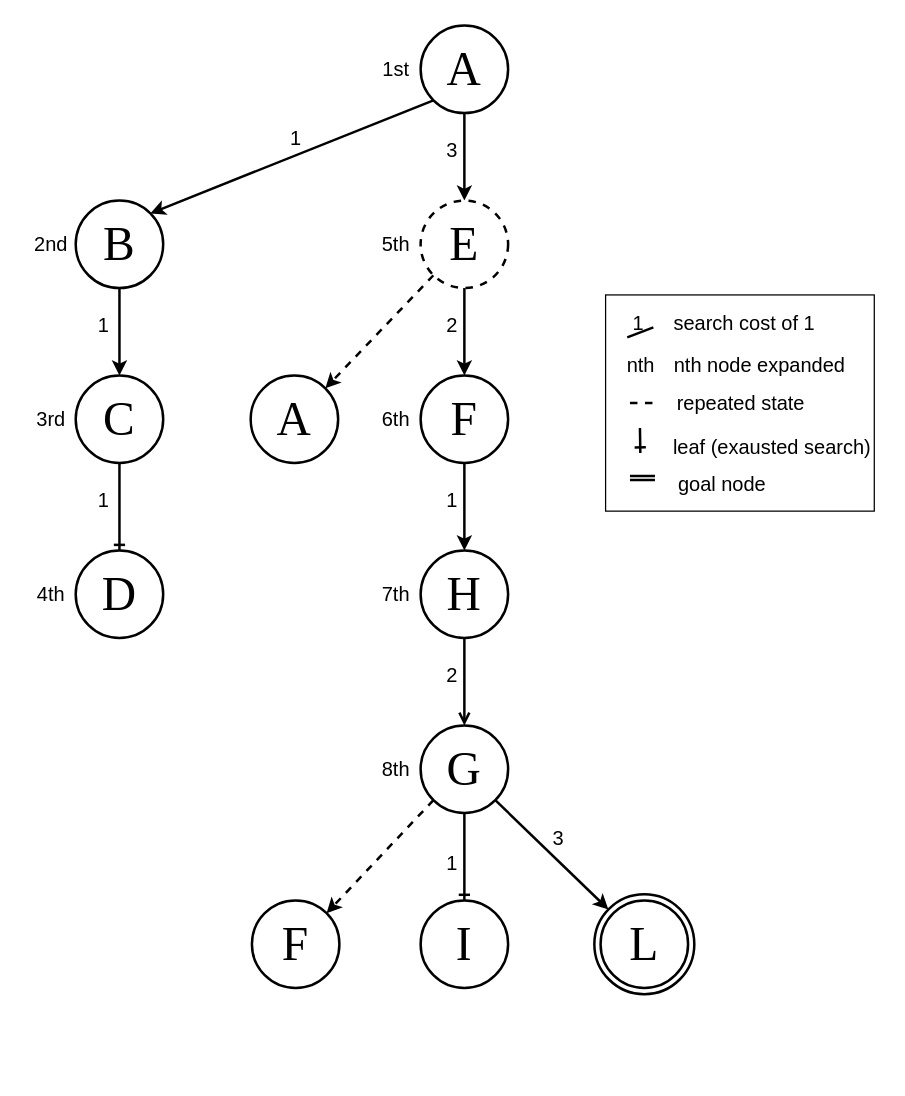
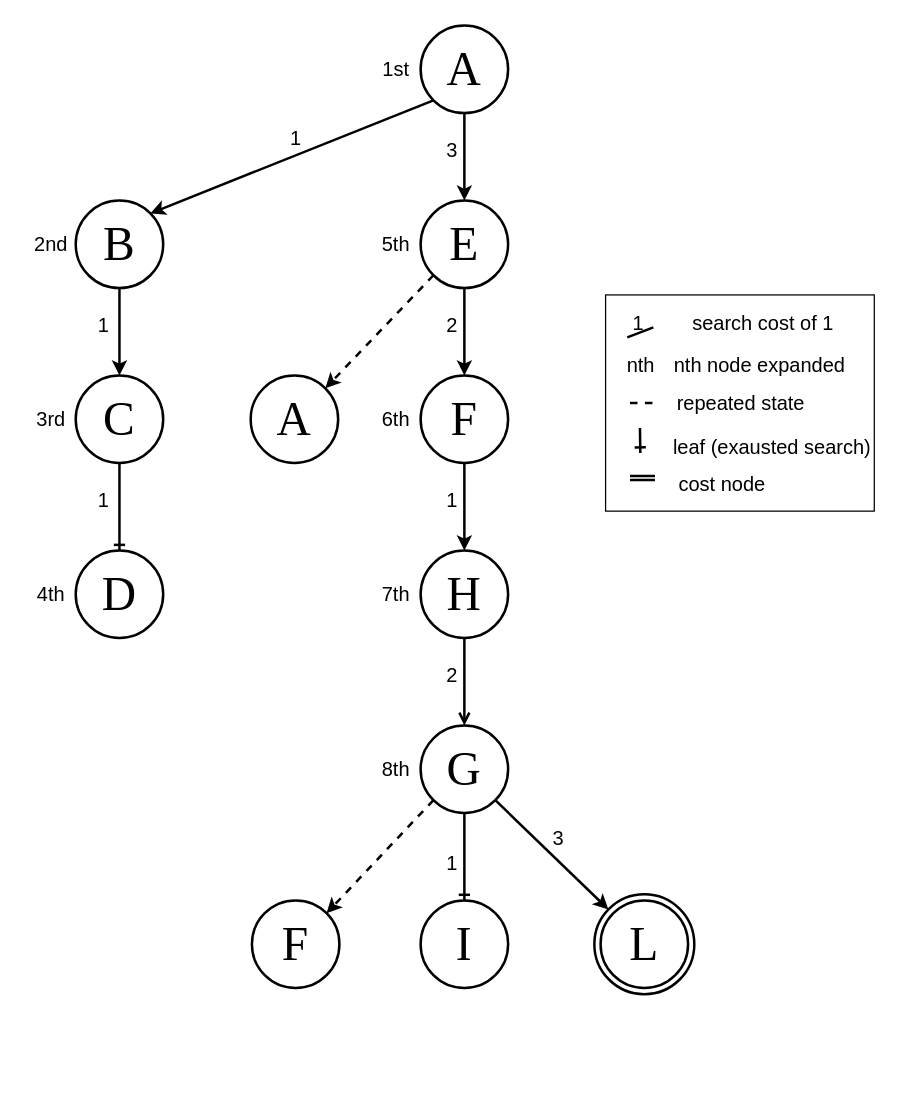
  <mxCell id="0" />
  <mxCell id="1" parent="0" />
  <mxCell id="2" style="edgeStyle=none;rounded=0;orthogonalLoop=1;jettySize=auto;html=1;exitX=0;exitY=1;exitDx=0;exitDy=0;entryX=1;entryY=0;entryDx=0;entryDy=0;strokeColor=#000000;strokeWidth=2;" parent="1" source="4" target="18" edge="1"><mxGeometry relative="1" as="geometry" /></mxCell>
  <mxCell id="3" style="edgeStyle=none;rounded=0;orthogonalLoop=1;jettySize=auto;html=1;exitX=0.5;exitY=1;exitDx=0;exitDy=0;entryX=0.5;entryY=0;entryDx=0;entryDy=0;strokeColor=#000000;strokeWidth=2;" parent="1" source="4" target="8" edge="1"><mxGeometry relative="1" as="geometry" /></mxCell>
  <mxCell id="4" value="&lt;font face=&quot;Times New Roman&quot; style=&quot;font-size: 38px&quot;&gt;A&lt;/font&gt;" style="ellipse;whiteSpace=wrap;html=1;aspect=fixed;strokeWidth=2;" parent="1" vertex="1"><mxGeometry x="336" y="20" width="70" height="70" as="geometry" /></mxCell>
  <mxCell id="5" value="&lt;font style=&quot;font-size: 16px&quot;&gt;1st&lt;/font&gt;" style="text;html=1;align=center;verticalAlign=middle;resizable=0;points=[];autosize=1;" parent="1" vertex="1"><mxGeometry x="296" y="45" width="40" height="20" as="geometry" /></mxCell>
  <mxCell id="6" style="edgeStyle=none;rounded=0;orthogonalLoop=1;jettySize=auto;html=1;exitX=0.5;exitY=1;exitDx=0;exitDy=0;entryX=0.5;entryY=0;entryDx=0;entryDy=0;strokeColor=#000000;strokeWidth=2;endArrow=classic;endFill=1;" parent="1" source="8" target="12" edge="1"><mxGeometry relative="1" as="geometry" /></mxCell>
  <mxCell id="7" style="edgeStyle=none;rounded=0;orthogonalLoop=1;jettySize=auto;html=1;exitX=0;exitY=1;exitDx=0;exitDy=0;entryX=1;entryY=0;entryDx=0;entryDy=0;strokeColor=#000000;strokeWidth=2;dashed=1;" parent="1" source="8" target="13" edge="1"><mxGeometry relative="1" as="geometry" /></mxCell>
- <mxCell id="8" value="&lt;font face=&quot;Times New Roman&quot; style=&quot;font-size: 38px&quot;&gt;E&lt;/font&gt;" style="ellipse;whiteSpace=wrap;html=1;aspect=fixed;strokeWidth=2;dashed=1;" parent="1" vertex="1"><mxGeometry x="336" y="160" width="70" height="70" as="geometry" /></mxCell>
+ <mxCell id="8" value="&lt;font face=&quot;Times New Roman&quot; style=&quot;font-size: 38px&quot;&gt;E&lt;/font&gt;" style="ellipse;whiteSpace=wrap;html=1;aspect=fixed;strokeWidth=2;" parent="1" vertex="1"><mxGeometry x="336" y="160" width="70" height="70" as="geometry" /></mxCell>
  <mxCell id="9" value="&lt;font style=&quot;font-size: 16px&quot;&gt;5th&lt;/font&gt;" style="text;html=1;align=center;verticalAlign=middle;resizable=0;points=[];autosize=1;" parent="1" vertex="1"><mxGeometry x="296" y="185" width="40" height="20" as="geometry" /></mxCell>
  <mxCell id="10" value="&lt;font style=&quot;font-size: 16px&quot;&gt;2nd&lt;/font&gt;" style="text;html=1;align=center;verticalAlign=middle;resizable=0;points=[];autosize=1;" parent="1" vertex="1"><mxGeometry x="20" y="185" width="40" height="20" as="geometry" /></mxCell>
  <mxCell id="11" style="edgeStyle=orthogonalEdgeStyle;rounded=0;orthogonalLoop=1;jettySize=auto;html=1;exitX=0.5;exitY=1;exitDx=0;exitDy=0;endArrow=classic;endFill=1;strokeWidth=2;" parent="1" source="12" target="15" edge="1"><mxGeometry relative="1" as="geometry" /></mxCell>
  <mxCell id="12" value="&lt;font face=&quot;Times New Roman&quot;&gt;&lt;span style=&quot;font-size: 38px&quot;&gt;F&lt;/span&gt;&lt;/font&gt;" style="ellipse;whiteSpace=wrap;html=1;aspect=fixed;strokeWidth=2;" parent="1" vertex="1"><mxGeometry x="336" y="300" width="70" height="70" as="geometry" /></mxCell>
  <mxCell id="13" value="&lt;font face=&quot;Times New Roman&quot; style=&quot;font-size: 38px&quot;&gt;A&lt;/font&gt;" style="ellipse;whiteSpace=wrap;html=1;aspect=fixed;strokeWidth=2;" parent="1" vertex="1"><mxGeometry x="200" y="300" width="70" height="70" as="geometry" /></mxCell>
  <mxCell id="14" style="edgeStyle=orthogonalEdgeStyle;rounded=0;orthogonalLoop=1;jettySize=auto;html=1;exitX=0.5;exitY=1;exitDx=0;exitDy=0;entryX=0.5;entryY=0;entryDx=0;entryDy=0;endArrow=open;endFill=1;strokeWidth=2;" parent="1" source="15" target="46" edge="1"><mxGeometry relative="1" as="geometry" /></mxCell>
  <mxCell id="15" value="&lt;font face=&quot;Times New Roman&quot; style=&quot;font-size: 38px&quot;&gt;H&lt;/font&gt;" style="ellipse;whiteSpace=wrap;html=1;aspect=fixed;strokeWidth=2;" parent="1" vertex="1"><mxGeometry x="336" y="440" width="70" height="70" as="geometry" /></mxCell>
  <mxCell id="16" value="&lt;font face=&quot;Times New Roman&quot; style=&quot;font-size: 38px&quot;&gt;I&lt;/font&gt;" style="ellipse;whiteSpace=wrap;html=1;aspect=fixed;strokeWidth=2;" parent="1" vertex="1"><mxGeometry x="336" y="720" width="70" height="70" as="geometry" /></mxCell>
  <mxCell id="17" style="edgeStyle=none;rounded=0;orthogonalLoop=1;jettySize=auto;html=1;exitX=0.5;exitY=1;exitDx=0;exitDy=0;entryX=0.5;entryY=0;entryDx=0;entryDy=0;strokeColor=#000000;strokeWidth=2;fontSize=16;" parent="1" source="18" target="21" edge="1"><mxGeometry relative="1" as="geometry" /></mxCell>
  <mxCell id="18" value="&lt;font face=&quot;Times New Roman&quot; style=&quot;font-size: 38px&quot;&gt;B&lt;/font&gt;" style="ellipse;whiteSpace=wrap;html=1;aspect=fixed;strokeWidth=2;" parent="1" vertex="1"><mxGeometry x="60" y="160" width="70" height="70" as="geometry" /></mxCell>
  <mxCell id="19" value="&lt;font face=&quot;Times New Roman&quot; style=&quot;font-size: 38px&quot;&gt;D&lt;/font&gt;" style="ellipse;whiteSpace=wrap;html=1;aspect=fixed;strokeWidth=2;" parent="1" vertex="1"><mxGeometry x="60" y="440" width="70" height="70" as="geometry" /></mxCell>
  <mxCell id="20" style="edgeStyle=none;rounded=0;orthogonalLoop=1;jettySize=auto;html=1;exitX=0.5;exitY=1;exitDx=0;exitDy=0;entryX=0.5;entryY=0;entryDx=0;entryDy=0;strokeColor=#000000;strokeWidth=2;fontSize=16;endArrow=ERone;endFill=0;" parent="1" source="21" target="19" edge="1"><mxGeometry relative="1" as="geometry" /></mxCell>
  <mxCell id="21" value="&lt;font face=&quot;Times New Roman&quot;&gt;&lt;span style=&quot;font-size: 38px&quot;&gt;C&lt;/span&gt;&lt;/font&gt;" style="ellipse;whiteSpace=wrap;html=1;aspect=fixed;strokeWidth=2;" parent="1" vertex="1"><mxGeometry x="60" y="300" width="70" height="70" as="geometry" /></mxCell>
  <mxCell id="22" value="&lt;font style=&quot;font-size: 16px&quot;&gt;6th&lt;/font&gt;" style="text;html=1;align=center;verticalAlign=middle;resizable=0;points=[];autosize=1;rotation=0;" parent="1" vertex="1"><mxGeometry x="296" y="325" width="40" height="20" as="geometry" /></mxCell>
  <mxCell id="23" value="&lt;font style=&quot;font-size: 16px&quot;&gt;3rd&lt;/font&gt;" style="text;html=1;align=center;verticalAlign=middle;resizable=0;points=[];autosize=1;rotation=0;" parent="1" vertex="1"><mxGeometry x="20" y="325" width="40" height="20" as="geometry" /></mxCell>
  <mxCell id="24" value="1" style="text;html=1;align=center;verticalAlign=middle;resizable=0;points=[];autosize=1;strokeWidth=4;fontSize=16;" parent="1" vertex="1"><mxGeometry x="226" y="100" width="20" height="20" as="geometry" /></mxCell>
  <mxCell id="25" value="1" style="text;html=1;align=center;verticalAlign=middle;resizable=0;points=[];autosize=1;strokeWidth=4;fontSize=16;" parent="1" vertex="1"><mxGeometry x="72" y="250" width="20" height="20" as="geometry" /></mxCell>
  <mxCell id="26" value="1" style="text;html=1;align=center;verticalAlign=middle;resizable=0;points=[];autosize=1;strokeWidth=4;fontSize=16;" parent="1" vertex="1"><mxGeometry x="72" y="390" width="20" height="20" as="geometry" /></mxCell>
  <mxCell id="27" value="3" style="text;html=1;align=center;verticalAlign=middle;resizable=0;points=[];autosize=1;strokeWidth=4;fontSize=16;" parent="1" vertex="1"><mxGeometry x="351" y="110" width="20" height="20" as="geometry" /></mxCell>
  <mxCell id="28" value="1" style="text;html=1;align=center;verticalAlign=middle;resizable=0;points=[];autosize=1;strokeWidth=4;fontSize=16;" parent="1" vertex="1"><mxGeometry x="351" y="390" width="20" height="20" as="geometry" /></mxCell>
- <mxCell id="29" value="&lt;span style=&quot;font-size: 16px&quot;&gt;search cost of 1&amp;nbsp;&lt;/span&gt;" style="text;html=1;align=center;verticalAlign=middle;resizable=0;points=[];autosize=1;" parent="1" vertex="1"><mxGeometry x="531.5" y="247.5" width="130" height="20" as="geometry" /></mxCell>
+ <mxCell id="29" value="&lt;span style=&quot;font-size: 16px&quot;&gt;search cost of 1&amp;nbsp;&lt;/span&gt;" style="text;html=1;align=center;verticalAlign=middle;resizable=0;points=[];autosize=1;" parent="1" vertex="1"><mxGeometry x="546.5" y="247.5" width="130" height="20" as="geometry" /></mxCell>
  <mxCell id="30" value="" style="endArrow=none;html=1;strokeWidth=2;entryX=1.136;entryY=0.696;entryDx=0;entryDy=0;entryPerimeter=0;exitX=0.093;exitY=1.096;exitDx=0;exitDy=0;exitPerimeter=0;" parent="1" source="31" target="31" edge="1"><mxGeometry width="50" height="50" relative="1" as="geometry"><mxPoint x="491.5" y="272" as="sourcePoint" /><mxPoint x="531.5" y="257.5" as="targetPoint" /></mxGeometry></mxCell>
  <mxCell id="31" value="1" style="text;html=1;align=center;verticalAlign=middle;resizable=0;points=[];autosize=1;strokeWidth=4;fontSize=16;" parent="1" vertex="1"><mxGeometry x="499.5" y="247.5" width="20" height="20" as="geometry" /></mxCell>
  <mxCell id="32" value="nth" style="text;html=1;align=center;verticalAlign=middle;resizable=0;points=[];autosize=1;strokeWidth=4;fontSize=16;" parent="1" vertex="1"><mxGeometry x="491.5" y="282" width="40" height="20" as="geometry" /></mxCell>
  <mxCell id="33" value="&lt;span style=&quot;font-size: 16px&quot;&gt;nth node expanded&lt;/span&gt;" style="text;html=1;align=center;verticalAlign=middle;resizable=0;points=[];autosize=1;" parent="1" vertex="1"><mxGeometry x="531.5" y="282" width="150" height="20" as="geometry" /></mxCell>
  <mxCell id="34" value="" style="endArrow=ERone;html=1;strokeWidth=2;endFill=0;" parent="1" edge="1"><mxGeometry width="50" height="50" relative="1" as="geometry"><mxPoint x="511.5" y="342" as="sourcePoint" /><mxPoint x="511.79" y="362" as="targetPoint" /></mxGeometry></mxCell>
  <mxCell id="35" value="&lt;span style=&quot;font-size: 16px&quot;&gt;leaf (exausted search)&lt;/span&gt;" style="text;html=1;align=center;verticalAlign=middle;resizable=0;points=[];autosize=1;" parent="1" vertex="1"><mxGeometry x="531.5" y="347" width="170" height="20" as="geometry" /></mxCell>
  <mxCell id="36" value="" style="endArrow=none;dashed=1;html=1;strokeWidth=2;" parent="1" edge="1"><mxGeometry width="50" height="50" relative="1" as="geometry"><mxPoint x="503.5" y="322" as="sourcePoint" /><mxPoint x="523.5" y="322" as="targetPoint" /></mxGeometry></mxCell>
  <mxCell id="37" value="&lt;span style=&quot;font-size: 16px&quot;&gt;repeated state&lt;/span&gt;" style="text;html=1;align=center;verticalAlign=middle;resizable=0;points=[];autosize=1;" parent="1" vertex="1"><mxGeometry x="531.5" y="312" width="120" height="20" as="geometry" /></mxCell>
  <mxCell id="38" value="" style="shape=link;html=1;endArrow=ERone;endFill=0;strokeWidth=2;width=-4.109;" parent="1" edge="1"><mxGeometry width="50" height="50" relative="1" as="geometry"><mxPoint x="503.5" y="382" as="sourcePoint" /><mxPoint x="523.5" y="382" as="targetPoint" /></mxGeometry></mxCell>
- <mxCell id="39" value="&lt;span style=&quot;font-size: 16px&quot;&gt;&amp;nbsp;goal node&amp;nbsp;&lt;/span&gt;" style="text;html=1;align=center;verticalAlign=middle;resizable=0;points=[];autosize=1;" parent="1" vertex="1"><mxGeometry x="531.5" y="377" width="90" height="20" as="geometry" /></mxCell>
+ <mxCell id="39" value="&lt;span style=&quot;font-size: 16px&quot;&gt;&amp;nbsp;cost node&amp;nbsp;&lt;/span&gt;" style="text;html=1;align=center;verticalAlign=middle;resizable=0;points=[];autosize=1;" parent="1" vertex="1"><mxGeometry x="531.5" y="377" width="90" height="20" as="geometry" /></mxCell>
  <mxCell id="40" value="" style="rounded=0;whiteSpace=wrap;html=1;fillColor=none;" parent="1" vertex="1"><mxGeometry x="484" y="235.5" width="215" height="173" as="geometry" /></mxCell>
  <mxCell id="41" value="&lt;font style=&quot;font-size: 16px&quot;&gt;4th&lt;/font&gt;" style="text;html=1;align=center;verticalAlign=middle;resizable=0;points=[];autosize=1;rotation=0;" parent="1" vertex="1"><mxGeometry x="20" y="465" width="40" height="20" as="geometry" /></mxCell>
  <mxCell id="42" value="&lt;font style=&quot;font-size: 16px&quot;&gt;7th&lt;/font&gt;" style="text;html=1;align=center;verticalAlign=middle;resizable=0;points=[];autosize=1;rotation=0;" parent="1" vertex="1"><mxGeometry x="296" y="465" width="40" height="20" as="geometry" /></mxCell>
  <mxCell id="43" style="rounded=0;orthogonalLoop=1;jettySize=auto;html=1;exitX=0.5;exitY=1;exitDx=0;exitDy=0;entryX=0.5;entryY=0;entryDx=0;entryDy=0;endArrow=ERone;endFill=0;strokeWidth=2;" parent="1" source="46" target="16" edge="1"><mxGeometry relative="1" as="geometry" /></mxCell>
  <mxCell id="44" style="edgeStyle=none;rounded=0;orthogonalLoop=1;jettySize=auto;html=1;exitX=0;exitY=1;exitDx=0;exitDy=0;entryX=1;entryY=0;entryDx=0;entryDy=0;endArrow=classic;endFill=1;strokeWidth=2;dashed=1;" parent="1" source="46" target="49" edge="1"><mxGeometry relative="1" as="geometry" /></mxCell>
  <mxCell id="45" style="edgeStyle=none;rounded=0;orthogonalLoop=1;jettySize=auto;html=1;exitX=1;exitY=1;exitDx=0;exitDy=0;endArrow=classic;endFill=1;strokeWidth=2;" parent="1" source="46" target="51" edge="1"><mxGeometry relative="1" as="geometry" /></mxCell>
  <mxCell id="46" value="&lt;font face=&quot;Times New Roman&quot; style=&quot;font-size: 38px&quot;&gt;G&lt;/font&gt;" style="ellipse;whiteSpace=wrap;html=1;aspect=fixed;strokeWidth=2;" parent="1" vertex="1"><mxGeometry x="336" y="580" width="70" height="70" as="geometry" /></mxCell>
  <mxCell id="47" value="&lt;font style=&quot;font-size: 16px&quot;&gt;8th&lt;/font&gt;" style="text;html=1;align=center;verticalAlign=middle;resizable=0;points=[];autosize=1;rotation=0;" parent="1" vertex="1"><mxGeometry x="296" y="605" width="40" height="20" as="geometry" /></mxCell>
  <mxCell id="48" value="2" style="text;html=1;align=center;verticalAlign=middle;resizable=0;points=[];autosize=1;strokeWidth=4;fontSize=16;" parent="1" vertex="1"><mxGeometry x="351" y="530" width="20" height="20" as="geometry" /></mxCell>
  <mxCell id="49" value="&lt;font face=&quot;Times New Roman&quot; style=&quot;font-size: 38px&quot;&gt;F&lt;/font&gt;" style="ellipse;whiteSpace=wrap;html=1;aspect=fixed;strokeWidth=2;" parent="1" vertex="1"><mxGeometry x="201" y="720" width="70" height="70" as="geometry" /></mxCell>
  <mxCell id="50" value="&lt;font face=&quot;Times New Roman&quot; style=&quot;font-size: 38px&quot;&gt;L&lt;/font&gt;" style="ellipse;whiteSpace=wrap;html=1;aspect=fixed;strokeWidth=2;" parent="1" vertex="1"><mxGeometry x="480" y="720" width="70" height="70" as="geometry" /></mxCell>
  <mxCell id="51" value="" style="ellipse;whiteSpace=wrap;html=1;aspect=fixed;gradientColor=#ffffff;fillColor=none;strokeWidth=2;" parent="1" vertex="1"><mxGeometry x="475" y="715" width="80" height="80" as="geometry" /></mxCell>
  <mxCell id="52" value="1" style="text;html=1;align=center;verticalAlign=middle;resizable=0;points=[];autosize=1;strokeWidth=4;fontSize=16;" parent="1" vertex="1"><mxGeometry x="351" y="680" width="20" height="20" as="geometry" /></mxCell>
  <mxCell id="53" value="&lt;span style=&quot;color: rgba(0 , 0 , 0 , 0) ; font-family: monospace ; font-size: 0px&quot;&gt;%3CmxGraphModel%3E%3Croot%3E%3CmxCell%20id%3D%220%22%2F%3E%3CmxCell%20id%3D%221%22%20parent%3D%220%22%2F%3E%3CmxCell%20id%3D%222%22%20value%3D%221%22%20style%3D%22text%3Bhtml%3D1%3Balign%3Dcenter%3BverticalAlign%3Dmiddle%3Bresizable%3D0%3Bpoints%3D%5B%5D%3Bautosize%3D1%3BstrokeWidth%3D4%3BfontSize%3D16%3B%22%20vertex%3D%221%22%20parent%3D%221%22%3E%3CmxGeometry%20x%3D%22441%22%20y%3D%22660%22%20width%3D%2220%22%20height%3D%2220%22%20as%3D%22geometry%22%2F%3E%3C%2FmxCell%3E%3C%2Froot%3E%3C%2FmxGraphModel%3E&lt;/span&gt;&lt;span style=&quot;color: rgba(0 , 0 , 0 , 0) ; font-family: monospace ; font-size: 0px&quot;&gt;%3CmxGraphModel%3E%3Croot%3E%3CmxCell%20id%3D%220%22%2F%3E%3CmxCell%20id%3D%221%22%20parent%3D%220%22%2F%3E%3CmxCell%20id%3D%222%22%20value%3D%221%22%20style%3D%22text%3Bhtml%3D1%3Balign%3Dcenter%3BverticalAlign%3Dmiddle%3Bresizable%3D0%3Bpoints%3D%5B%5D%3Bautosize%3D1%3BstrokeWidth%3D4%3BfontSize%3D16%3B%22%20vertex%3D%221%22%20parent%3D%221%22%3E%3CmxGeometry%20x%3D%22441%22%20y%3D%22660%22%20width%3D%2220%22%20height%3D%2220%22%20as%3D%22geometry%22%2F%3E%3C%2FmxCell%3E%3C%2Froot%3E%3C%2FmxGraphModel%3E&lt;/span&gt;" style="text;html=1;align=center;verticalAlign=middle;resizable=0;points=[];autosize=1;" parent="1" vertex="1"><mxGeometry x="456" y="835" width="20" height="20" as="geometry" /></mxCell>
  <mxCell id="54" value="3" style="text;html=1;align=center;verticalAlign=middle;resizable=0;points=[];autosize=1;strokeWidth=4;fontSize=16;" parent="1" vertex="1"><mxGeometry x="436" y="660" width="20" height="20" as="geometry" /></mxCell>
  <mxCell id="55" value="2" style="text;html=1;align=center;verticalAlign=middle;resizable=0;points=[];autosize=1;strokeWidth=4;fontSize=16;" parent="1" vertex="1"><mxGeometry x="351" y="250" width="20" height="20" as="geometry" /></mxCell>
